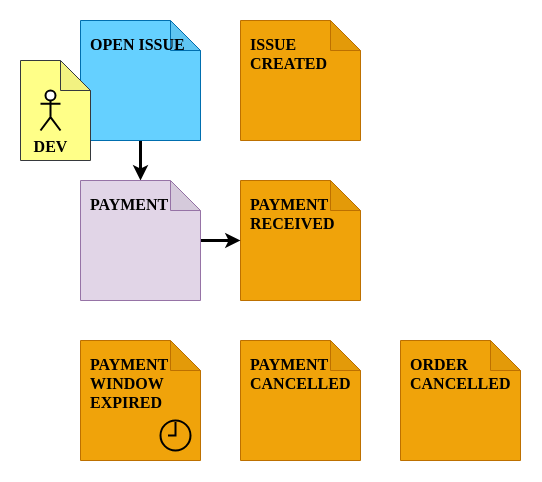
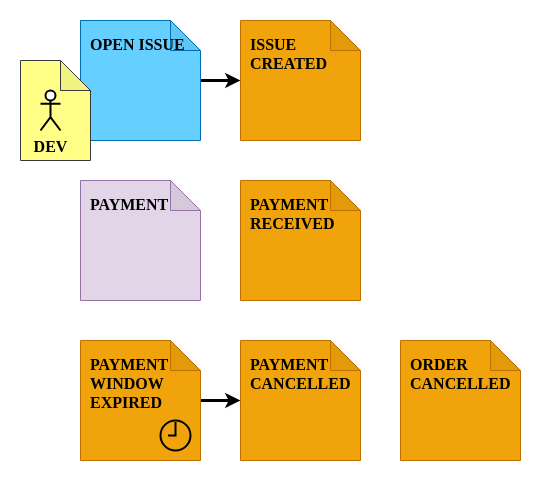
  <mxCell id="0" />
  <mxCell id="1" parent="0" />
  <mxCell id="2" value="ISSUE CREATED" style="shape=note;whiteSpace=wrap;html=1;backgroundOutline=1;darkOpacity=0.05;fillColor=#f0a30a;strokeColor=#BD7000;fontColor=#000000;fontSize=16;fontStyle=1;align=left;verticalAlign=top;spacing=10;fontFamily=Comic Sans MS;" vertex="1" parent="1"><mxGeometry x="240" y="20" width="120" height="120" as="geometry" /></mxCell>
- <mxCell id="3" style="edgeStyle=none;html=1;strokeWidth=3;" edge="1" parent="1" source="4" target="9"><mxGeometry relative="1" as="geometry" /></mxCell>
+ <mxCell id="3" style="edgeStyle=none;html=1;strokeWidth=3;" edge="1" parent="1" source="4" target="2"><mxGeometry relative="1" as="geometry" /></mxCell>
  <mxCell id="4" value="OPEN ISSUE" style="shape=note;whiteSpace=wrap;html=1;backgroundOutline=1;darkOpacity=0.05;fillColor=#65D0FF;strokeColor=#006EAF;fontColor=#000000;fontSize=16;fontStyle=1;align=left;verticalAlign=top;spacing=10;fontFamily=Comic Sans MS;" vertex="1" parent="1"><mxGeometry x="80" y="20" width="120" height="120" as="geometry" /></mxCell>
  <mxCell id="5" value="" style="shape=note;whiteSpace=wrap;html=1;backgroundOutline=1;darkOpacity=0.05;fillColor=#ffff88;strokeColor=#36393d;fontSize=16;fontStyle=1;align=left;verticalAlign=top;spacing=10;fontFamily=Comic Sans MS;" vertex="1" parent="1"><mxGeometry x="20" y="60" width="70" height="100" as="geometry" /></mxCell>
  <mxCell id="6" value="DEV" style="shape=umlActor;verticalLabelPosition=bottom;verticalAlign=top;html=1;outlineConnect=0;fontFamily=Comic Sans MS;fontStyle=1;fontSize=16;strokeWidth=2;" vertex="1" parent="1"><mxGeometry x="40" y="90" width="20" height="40" as="geometry" /></mxCell>
  <mxCell id="7" value="PAYMENT RECEIVED" style="shape=note;whiteSpace=wrap;html=1;backgroundOutline=1;darkOpacity=0.05;fillColor=#f0a30a;strokeColor=#BD7000;fontColor=#000000;fontSize=16;fontStyle=1;align=left;verticalAlign=top;spacing=10;fontFamily=Comic Sans MS;" vertex="1" parent="1"><mxGeometry x="240" y="180" width="120" height="120" as="geometry" /></mxCell>
- <mxCell id="8" style="edgeStyle=none;html=1;strokeWidth=3;" edge="1" parent="1" source="9" target="7"><mxGeometry relative="1" as="geometry" /></mxCell>
  <mxCell id="9" value="PAYMENT" style="shape=note;whiteSpace=wrap;html=1;backgroundOutline=1;darkOpacity=0.05;fillColor=#e1d5e7;strokeColor=#9673a6;fontSize=16;fontStyle=1;align=left;verticalAlign=top;spacing=10;fontFamily=Comic Sans MS;" vertex="1" parent="1"><mxGeometry x="80" y="180" width="120" height="120" as="geometry" /></mxCell>
  <mxCell id="10" value="PAYMENT CANCELLED" style="shape=note;whiteSpace=wrap;html=1;backgroundOutline=1;darkOpacity=0.05;fillColor=#f0a30a;strokeColor=#BD7000;fontColor=#000000;fontSize=16;fontStyle=1;align=left;verticalAlign=top;spacing=10;fontFamily=Comic Sans MS;" vertex="1" parent="1"><mxGeometry x="240" y="340" width="120" height="120" as="geometry" /></mxCell>
+ <mxCell id="11" style="edgeStyle=none;html=1;strokeWidth=3;" edge="1" parent="1" source="12" target="10"><mxGeometry relative="1" as="geometry" /></mxCell>
  <mxCell id="12" value="PAYMENT WINDOW EXPIRED" style="shape=note;whiteSpace=wrap;html=1;backgroundOutline=1;darkOpacity=0.05;fillColor=#f0a30a;strokeColor=#BD7000;fontSize=16;fontStyle=1;align=left;verticalAlign=top;spacing=10;fontFamily=Comic Sans MS;fontColor=#000000;" vertex="1" parent="1"><mxGeometry x="80" y="340" width="120" height="120" as="geometry" /></mxCell>
  <mxCell id="13" value="" style="html=1;verticalLabelPosition=bottom;align=center;labelBackgroundColor=#ffffff;verticalAlign=top;strokeWidth=2;strokeColor=#000000;shadow=0;dashed=0;shape=mxgraph.ios7.icons.clock;fillColor=none;" vertex="1" parent="1"><mxGeometry x="160" y="420" width="30" height="30" as="geometry" /></mxCell>
  <mxCell id="14" value="ORDER CANCELLED" style="shape=note;whiteSpace=wrap;html=1;backgroundOutline=1;darkOpacity=0.05;fillColor=#f0a30a;strokeColor=#BD7000;fontColor=#000000;fontSize=16;fontStyle=1;align=left;verticalAlign=top;spacing=10;fontFamily=Comic Sans MS;" vertex="1" parent="1"><mxGeometry x="400" y="340" width="120" height="120" as="geometry" /></mxCell>
